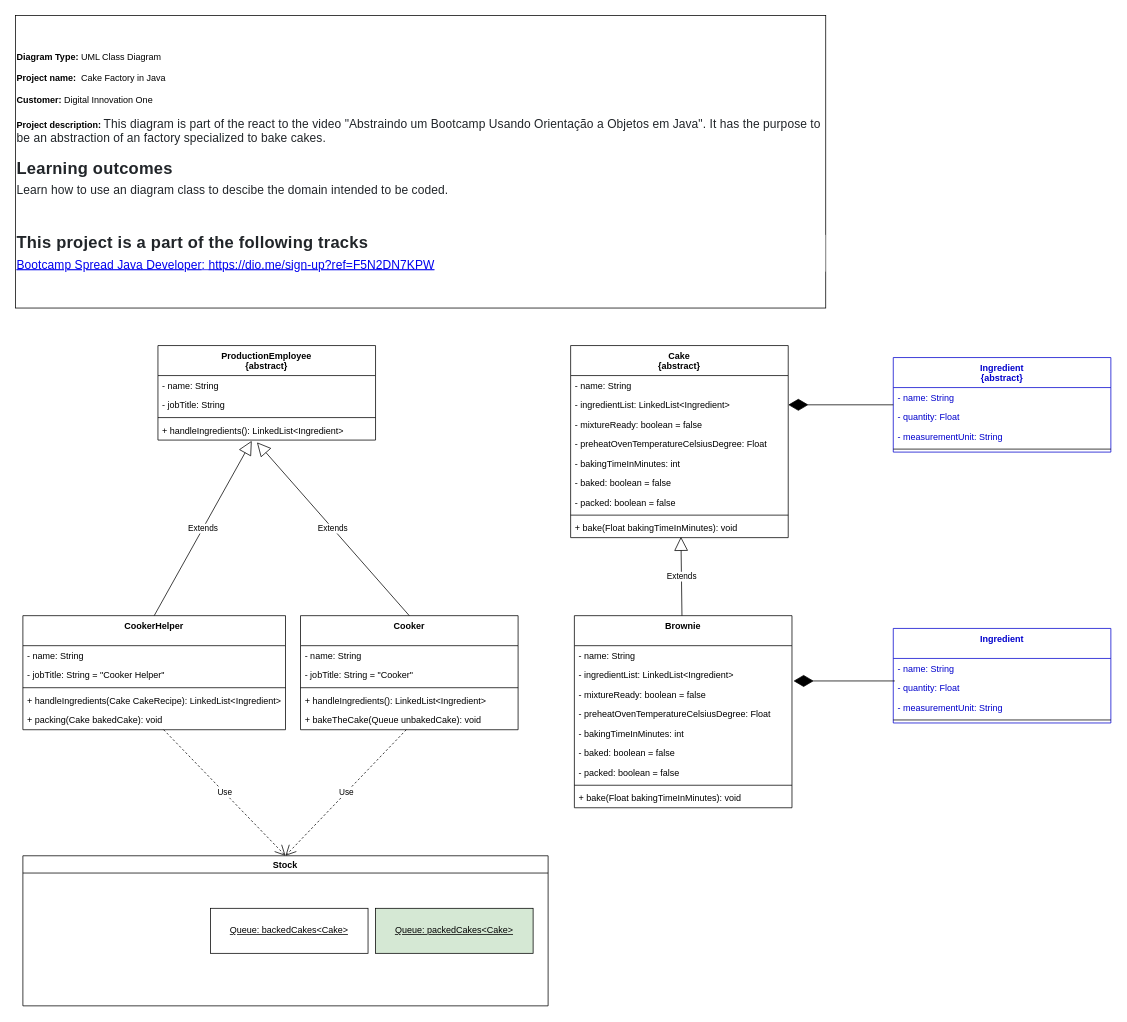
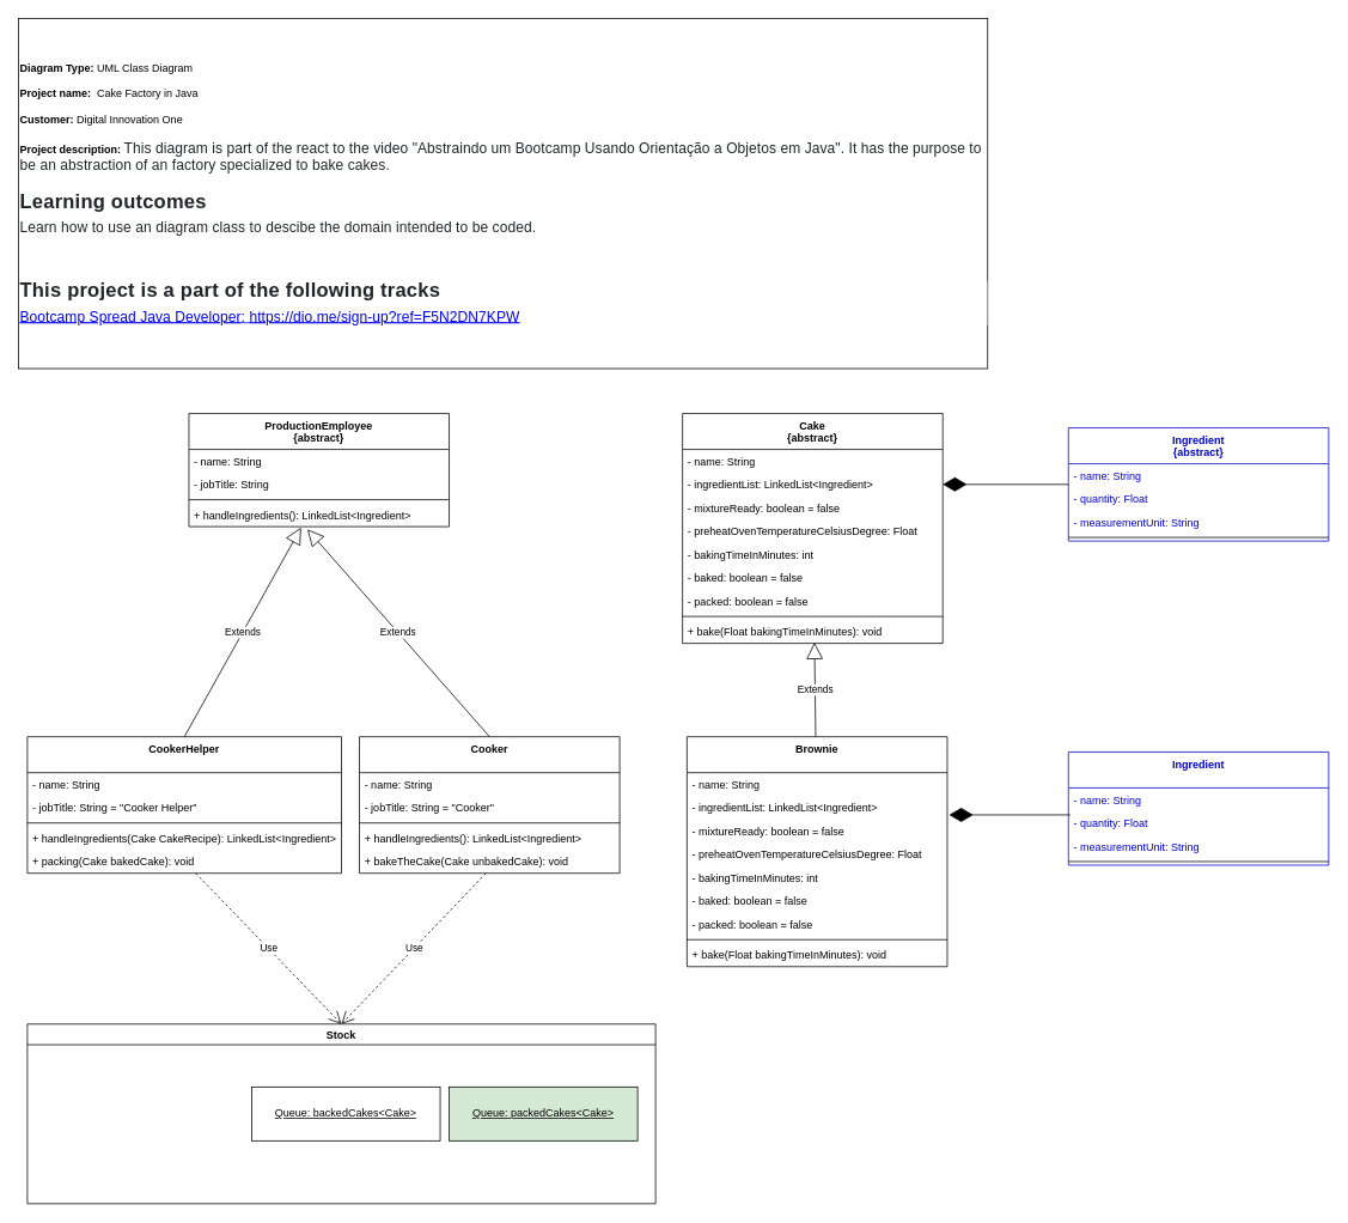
  <mxCell id="0" />
  <mxCell id="1" parent="0" />
  <mxCell id="2" value="&lt;b&gt;Diagram Type:&lt;/b&gt; UML Class Diagram&lt;br&gt;&lt;b&gt;&lt;br&gt;Project name:&lt;/b&gt;&amp;nbsp;&amp;nbsp;Cake Factory in Java&lt;br&gt;&lt;b&gt;&lt;br&gt;Customer:&lt;/b&gt; Digital Innovation One&lt;br&gt;&lt;b&gt;&lt;br&gt;Project description:&lt;/b&gt;&amp;nbsp;&lt;font color=&quot;#212529&quot;&gt;&lt;span style=&quot;font-size: 16px ; letter-spacing: 0.1px ; background-color: rgb(255 , 255 , 255)&quot;&gt;This diagram is part of the react to the video &quot;Abstraindo um Bootcamp Usando Orientação a Objetos em Java&quot;. It has the purpose to be an abstraction of an factory specialized to bake cakes.&lt;br&gt;&lt;br&gt;&lt;/span&gt;&lt;/font&gt;&lt;span style=&quot;color: rgb(33 , 37 , 41) ; font-size: 1.375rem ; letter-spacing: 0.3px ; background-color: rgb(255 , 255 , 255)&quot;&gt;&lt;b&gt;Learning outcomes&lt;/b&gt;&lt;/span&gt;&lt;br&gt;&lt;span style=&quot;background-color: rgb(255 , 255 , 255)&quot;&gt;&lt;font color=&quot;#212529&quot;&gt;&lt;span style=&quot;font-size: 16px ; letter-spacing: 0.1px&quot;&gt;Learn how to use an diagram class to descibe the domain intended to be coded.&lt;/span&gt;&lt;/font&gt;&lt;/span&gt;&lt;span style=&quot;background-color: rgb(255 , 255 , 255) ; letter-spacing: 0.3px ; font-size: 1.375rem ; color: rgb(33 , 37 , 41)&quot;&gt;&lt;br&gt;&lt;/span&gt;&lt;div class=&quot;mt-5&quot; style=&quot;box-sizing: border-box ; background-color: rgb(255 , 255 , 255) ; margin-top: 3rem&quot;&gt;&lt;h5 style=&quot;color: rgb(33 , 37 , 41) ; font-size: 1.375rem ; letter-spacing: 0.3px ; box-sizing: border-box ; margin-top: 0px ; margin-bottom: 0.5rem ; line-height: 1&quot;&gt;This project is a part of the following tracks&lt;/h5&gt;&lt;font color=&quot;#0000ee&quot;&gt;&lt;span style=&quot;font-size: 16px ; letter-spacing: 0.1px&quot;&gt;&lt;u&gt;&lt;a href=&quot;https://dio.me/sign-up?ref=F5N2DN7KPW&quot;&gt;Bootcamp Spread Java Developer&lt;/a&gt;:&amp;nbsp;&lt;a href=&quot;https://dio.me/sign-up?ref=F5N2DN7KPW&quot;&gt;https://dio.me/sign-up?ref=F5N2DN7KPW&lt;/a&gt;&lt;/u&gt;&lt;/span&gt;&lt;/font&gt;&lt;br&gt;&lt;/div&gt;" style="rounded=0;whiteSpace=wrap;html=1;align=left;" parent="1" vertex="1"><mxGeometry x="20" y="20" width="1080" height="390" as="geometry" /></mxCell>
  <mxCell id="3" value="Brownie" style="swimlane;fontStyle=1;align=center;verticalAlign=top;childLayout=stackLayout;horizontal=1;startSize=40;horizontalStack=0;resizeParent=1;resizeParentMax=0;resizeLast=0;collapsible=1;marginBottom=0;" parent="1" vertex="1"><mxGeometry x="765" y="820" width="290" height="256" as="geometry" /></mxCell>
  <mxCell id="4" value="- name: String" style="text;strokeColor=none;fillColor=none;align=left;verticalAlign=top;spacingLeft=4;spacingRight=4;overflow=hidden;rotatable=0;points=[[0,0.5],[1,0.5]];portConstraint=eastwest;" parent="3" vertex="1"><mxGeometry y="40" width="290" height="26" as="geometry" /></mxCell>
  <mxCell id="5" value="- ingredientList: LinkedList&lt;Ingredient&gt;" style="text;strokeColor=none;fillColor=none;align=left;verticalAlign=top;spacingLeft=4;spacingRight=4;overflow=hidden;rotatable=0;points=[[0,0.5],[1,0.5]];portConstraint=eastwest;" parent="3" vertex="1"><mxGeometry y="66" width="290" height="26" as="geometry" /></mxCell>
  <mxCell id="6" value="- mixtureReady: boolean = false" style="text;strokeColor=none;fillColor=none;align=left;verticalAlign=top;spacingLeft=4;spacingRight=4;overflow=hidden;rotatable=0;points=[[0,0.5],[1,0.5]];portConstraint=eastwest;" parent="3" vertex="1"><mxGeometry y="92" width="290" height="26" as="geometry" /></mxCell>
  <mxCell id="7" value="- preheatOvenTemperatureCelsiusDegree: Float" style="text;strokeColor=none;fillColor=none;align=left;verticalAlign=top;spacingLeft=4;spacingRight=4;overflow=hidden;rotatable=0;points=[[0,0.5],[1,0.5]];portConstraint=eastwest;" parent="3" vertex="1"><mxGeometry y="118" width="290" height="26" as="geometry" /></mxCell>
  <mxCell id="8" value="- bakingTimeInMinutes: int" style="text;strokeColor=none;fillColor=none;align=left;verticalAlign=top;spacingLeft=4;spacingRight=4;overflow=hidden;rotatable=0;points=[[0,0.5],[1,0.5]];portConstraint=eastwest;" parent="3" vertex="1"><mxGeometry y="144" width="290" height="26" as="geometry" /></mxCell>
  <mxCell id="9" value="- baked: boolean = false" style="text;strokeColor=none;fillColor=none;align=left;verticalAlign=top;spacingLeft=4;spacingRight=4;overflow=hidden;rotatable=0;points=[[0,0.5],[1,0.5]];portConstraint=eastwest;" parent="3" vertex="1"><mxGeometry y="170" width="290" height="26" as="geometry" /></mxCell>
  <mxCell id="10" value="- packed: boolean = false" style="text;strokeColor=none;fillColor=none;align=left;verticalAlign=top;spacingLeft=4;spacingRight=4;overflow=hidden;rotatable=0;points=[[0,0.5],[1,0.5]];portConstraint=eastwest;" parent="3" vertex="1"><mxGeometry y="196" width="290" height="26" as="geometry" /></mxCell>
  <mxCell id="11" value="" style="line;strokeWidth=1;fillColor=none;align=left;verticalAlign=middle;spacingTop=-1;spacingLeft=3;spacingRight=3;rotatable=0;labelPosition=right;points=[];portConstraint=eastwest;" parent="3" vertex="1"><mxGeometry y="222" width="290" height="8" as="geometry" /></mxCell>
  <mxCell id="12" value="+ bake(Float bakingTimeInMinutes): void" style="text;strokeColor=none;fillColor=none;align=left;verticalAlign=top;spacingLeft=4;spacingRight=4;overflow=hidden;rotatable=0;points=[[0,0.5],[1,0.5]];portConstraint=eastwest;" parent="3" vertex="1"><mxGeometry y="230" width="290" height="26" as="geometry" /></mxCell>
  <mxCell id="13" value="Ingredient&#10;" style="swimlane;fontStyle=1;align=center;verticalAlign=top;childLayout=stackLayout;horizontal=1;startSize=40;horizontalStack=0;resizeParent=1;resizeParentMax=0;resizeLast=0;collapsible=1;marginBottom=0;strokeColor=#0000CC;fontColor=#0000CC;" parent="1" vertex="1"><mxGeometry x="1190" y="837" width="290" height="126" as="geometry" /></mxCell>
  <mxCell id="14" value="- name: String" style="text;strokeColor=none;fillColor=none;align=left;verticalAlign=top;spacingLeft=4;spacingRight=4;overflow=hidden;rotatable=0;points=[[0,0.5],[1,0.5]];portConstraint=eastwest;fontColor=#0000CC;" parent="13" vertex="1"><mxGeometry y="40" width="290" height="26" as="geometry" /></mxCell>
  <mxCell id="15" value="- quantity: Float" style="text;strokeColor=none;fillColor=none;align=left;verticalAlign=top;spacingLeft=4;spacingRight=4;overflow=hidden;rotatable=0;points=[[0,0.5],[1,0.5]];portConstraint=eastwest;fontColor=#0000CC;" parent="13" vertex="1"><mxGeometry y="66" width="290" height="26" as="geometry" /></mxCell>
  <mxCell id="16" value="- measurementUnit: String" style="text;strokeColor=none;fillColor=none;align=left;verticalAlign=top;spacingLeft=4;spacingRight=4;overflow=hidden;rotatable=0;points=[[0,0.5],[1,0.5]];portConstraint=eastwest;fontColor=#0000CC;" parent="13" vertex="1"><mxGeometry y="92" width="290" height="26" as="geometry" /></mxCell>
  <mxCell id="17" value="" style="line;strokeWidth=1;fillColor=none;align=left;verticalAlign=middle;spacingTop=-1;spacingLeft=3;spacingRight=3;rotatable=0;labelPosition=right;points=[];portConstraint=eastwest;" parent="13" vertex="1"><mxGeometry y="118" width="290" height="8" as="geometry" /></mxCell>
  <mxCell id="18" value="Cake&#10;{abstract}" style="swimlane;fontStyle=1;align=center;verticalAlign=top;childLayout=stackLayout;horizontal=1;startSize=40;horizontalStack=0;resizeParent=1;resizeParentMax=0;resizeLast=0;collapsible=1;marginBottom=0;" parent="1" vertex="1"><mxGeometry x="760" y="460" width="290" height="256" as="geometry" /></mxCell>
  <mxCell id="19" value="- name: String" style="text;strokeColor=none;fillColor=none;align=left;verticalAlign=top;spacingLeft=4;spacingRight=4;overflow=hidden;rotatable=0;points=[[0,0.5],[1,0.5]];portConstraint=eastwest;" parent="18" vertex="1"><mxGeometry y="40" width="290" height="26" as="geometry" /></mxCell>
  <mxCell id="20" value="- ingredientList: LinkedList&lt;Ingredient&gt;" style="text;strokeColor=none;fillColor=none;align=left;verticalAlign=top;spacingLeft=4;spacingRight=4;overflow=hidden;rotatable=0;points=[[0,0.5],[1,0.5]];portConstraint=eastwest;" parent="18" vertex="1"><mxGeometry y="66" width="290" height="26" as="geometry" /></mxCell>
  <mxCell id="21" value="- mixtureReady: boolean = false" style="text;strokeColor=none;fillColor=none;align=left;verticalAlign=top;spacingLeft=4;spacingRight=4;overflow=hidden;rotatable=0;points=[[0,0.5],[1,0.5]];portConstraint=eastwest;" parent="18" vertex="1"><mxGeometry y="92" width="290" height="26" as="geometry" /></mxCell>
  <mxCell id="22" value="- preheatOvenTemperatureCelsiusDegree: Float" style="text;strokeColor=none;fillColor=none;align=left;verticalAlign=top;spacingLeft=4;spacingRight=4;overflow=hidden;rotatable=0;points=[[0,0.5],[1,0.5]];portConstraint=eastwest;" parent="18" vertex="1"><mxGeometry y="118" width="290" height="26" as="geometry" /></mxCell>
  <mxCell id="23" value="- bakingTimeInMinutes: int" style="text;strokeColor=none;fillColor=none;align=left;verticalAlign=top;spacingLeft=4;spacingRight=4;overflow=hidden;rotatable=0;points=[[0,0.5],[1,0.5]];portConstraint=eastwest;" parent="18" vertex="1"><mxGeometry y="144" width="290" height="26" as="geometry" /></mxCell>
  <mxCell id="24" value="- baked: boolean = false" style="text;strokeColor=none;fillColor=none;align=left;verticalAlign=top;spacingLeft=4;spacingRight=4;overflow=hidden;rotatable=0;points=[[0,0.5],[1,0.5]];portConstraint=eastwest;" parent="18" vertex="1"><mxGeometry y="170" width="290" height="26" as="geometry" /></mxCell>
  <mxCell id="25" value="- packed: boolean = false" style="text;strokeColor=none;fillColor=none;align=left;verticalAlign=top;spacingLeft=4;spacingRight=4;overflow=hidden;rotatable=0;points=[[0,0.5],[1,0.5]];portConstraint=eastwest;" parent="18" vertex="1"><mxGeometry y="196" width="290" height="26" as="geometry" /></mxCell>
  <mxCell id="26" value="" style="line;strokeWidth=1;fillColor=none;align=left;verticalAlign=middle;spacingTop=-1;spacingLeft=3;spacingRight=3;rotatable=0;labelPosition=right;points=[];portConstraint=eastwest;" parent="18" vertex="1"><mxGeometry y="222" width="290" height="8" as="geometry" /></mxCell>
  <mxCell id="27" value="+ bake(Float bakingTimeInMinutes): void" style="text;strokeColor=none;fillColor=none;align=left;verticalAlign=top;spacingLeft=4;spacingRight=4;overflow=hidden;rotatable=0;points=[[0,0.5],[1,0.5]];portConstraint=eastwest;" parent="18" vertex="1"><mxGeometry y="230" width="290" height="26" as="geometry" /></mxCell>
  <mxCell id="28" value="Ingredient&#10;{abstract}" style="swimlane;fontStyle=1;align=center;verticalAlign=top;childLayout=stackLayout;horizontal=1;startSize=40;horizontalStack=0;resizeParent=1;resizeParentMax=0;resizeLast=0;collapsible=1;marginBottom=0;strokeColor=#0000CC;fontColor=#0000CC;" parent="1" vertex="1"><mxGeometry x="1190" y="476" width="290" height="126" as="geometry" /></mxCell>
  <mxCell id="29" value="- name: String" style="text;strokeColor=none;fillColor=none;align=left;verticalAlign=top;spacingLeft=4;spacingRight=4;overflow=hidden;rotatable=0;points=[[0,0.5],[1,0.5]];portConstraint=eastwest;fontColor=#0000CC;" parent="28" vertex="1"><mxGeometry y="40" width="290" height="26" as="geometry" /></mxCell>
  <mxCell id="30" value="- quantity: Float" style="text;strokeColor=none;fillColor=none;align=left;verticalAlign=top;spacingLeft=4;spacingRight=4;overflow=hidden;rotatable=0;points=[[0,0.5],[1,0.5]];portConstraint=eastwest;fontColor=#0000CC;" parent="28" vertex="1"><mxGeometry y="66" width="290" height="26" as="geometry" /></mxCell>
  <mxCell id="31" value="- measurementUnit: String" style="text;strokeColor=none;fillColor=none;align=left;verticalAlign=top;spacingLeft=4;spacingRight=4;overflow=hidden;rotatable=0;points=[[0,0.5],[1,0.5]];portConstraint=eastwest;fontColor=#0000CC;" parent="28" vertex="1"><mxGeometry y="92" width="290" height="26" as="geometry" /></mxCell>
  <mxCell id="32" value="" style="line;strokeWidth=1;fillColor=none;align=left;verticalAlign=middle;spacingTop=-1;spacingLeft=3;spacingRight=3;rotatable=0;labelPosition=right;points=[];portConstraint=eastwest;" parent="28" vertex="1"><mxGeometry y="118" width="290" height="8" as="geometry" /></mxCell>
  <mxCell id="33" value="Extends" style="endArrow=block;endSize=16;endFill=0;html=1;rounded=0;entryX=0.507;entryY=0.962;entryDx=0;entryDy=0;entryPerimeter=0;" parent="1" source="3" target="27" edge="1"><mxGeometry width="160" relative="1" as="geometry"><mxPoint x="920" as="sourcePoint" y="810" /><mxPoint x="895" y="710" as="targetPoint" /></mxGeometry></mxCell>
  <mxCell id="34" value="ProductionEmployee&#10;{abstract}" style="swimlane;fontStyle=1;align=center;verticalAlign=top;childLayout=stackLayout;horizontal=1;startSize=40;horizontalStack=0;resizeParent=1;resizeParentMax=0;resizeLast=0;collapsible=1;marginBottom=0;" parent="1" vertex="1"><mxGeometry x="210" y="460" width="290" height="126" as="geometry" /></mxCell>
  <mxCell id="35" value="- name: String" style="text;strokeColor=none;fillColor=none;align=left;verticalAlign=top;spacingLeft=4;spacingRight=4;overflow=hidden;rotatable=0;points=[[0,0.5],[1,0.5]];portConstraint=eastwest;" parent="34" vertex="1"><mxGeometry y="40" width="290" height="26" as="geometry" /></mxCell>
  <mxCell id="36" value="- jobTitle: String" style="text;strokeColor=none;fillColor=none;align=left;verticalAlign=top;spacingLeft=4;spacingRight=4;overflow=hidden;rotatable=0;points=[[0,0.5],[1,0.5]];portConstraint=eastwest;" parent="34" vertex="1"><mxGeometry y="66" width="290" height="26" as="geometry" /></mxCell>
  <mxCell id="37" value="" style="line;strokeWidth=1;fillColor=none;align=left;verticalAlign=middle;spacingTop=-1;spacingLeft=3;spacingRight=3;rotatable=0;labelPosition=right;points=[];portConstraint=eastwest;" parent="34" vertex="1"><mxGeometry y="92" width="290" height="8" as="geometry" /></mxCell>
  <mxCell id="38" value="+ handleIngredients(): LinkedList&lt;Ingredient&gt;" style="text;strokeColor=none;fillColor=none;align=left;verticalAlign=top;spacingLeft=4;spacingRight=4;overflow=hidden;rotatable=0;points=[[0,0.5],[1,0.5]];portConstraint=eastwest;" parent="34" vertex="1"><mxGeometry y="100" width="290" height="26" as="geometry" /></mxCell>
  <mxCell id="39" value="CookerHelper" style="swimlane;fontStyle=1;align=center;verticalAlign=top;childLayout=stackLayout;horizontal=1;startSize=40;horizontalStack=0;resizeParent=1;resizeParentMax=0;resizeLast=0;collapsible=1;marginBottom=0;" parent="1" vertex="1"><mxGeometry x="30" y="820" width="350" height="152" as="geometry" /></mxCell>
  <mxCell id="40" value="- name: String" style="text;strokeColor=none;fillColor=none;align=left;verticalAlign=top;spacingLeft=4;spacingRight=4;overflow=hidden;rotatable=0;points=[[0,0.5],[1,0.5]];portConstraint=eastwest;" parent="39" vertex="1"><mxGeometry y="40" width="350" height="26" as="geometry" /></mxCell>
  <mxCell id="41" value="- jobTitle: String = &quot;Cooker Helper&quot;" style="text;strokeColor=none;fillColor=none;align=left;verticalAlign=top;spacingLeft=4;spacingRight=4;overflow=hidden;rotatable=0;points=[[0,0.5],[1,0.5]];portConstraint=eastwest;" parent="39" vertex="1"><mxGeometry y="66" width="350" height="26" as="geometry" /></mxCell>
  <mxCell id="42" value="" style="line;strokeWidth=1;fillColor=none;align=left;verticalAlign=middle;spacingTop=-1;spacingLeft=3;spacingRight=3;rotatable=0;labelPosition=right;points=[];portConstraint=eastwest;" parent="39" vertex="1"><mxGeometry y="92" width="350" height="8" as="geometry" /></mxCell>
  <mxCell id="43" value="+ handleIngredients(Cake CakeRecipe): LinkedList&lt;Ingredient&gt;" style="text;strokeColor=none;fillColor=none;align=left;verticalAlign=top;spacingLeft=4;spacingRight=4;overflow=hidden;rotatable=0;points=[[0,0.5],[1,0.5]];portConstraint=eastwest;" parent="39" vertex="1"><mxGeometry y="100" width="350" height="26" as="geometry" /></mxCell>
  <mxCell id="44" value="+ packing(Cake bakedCake): void " style="text;strokeColor=none;fillColor=none;align=left;verticalAlign=top;spacingLeft=4;spacingRight=4;overflow=hidden;rotatable=0;points=[[0,0.5],[1,0.5]];portConstraint=eastwest;" parent="39" vertex="1"><mxGeometry y="126" width="350" height="26" as="geometry" /></mxCell>
  <mxCell id="45" value="Cooker" style="swimlane;fontStyle=1;align=center;verticalAlign=top;childLayout=stackLayout;horizontal=1;startSize=40;horizontalStack=0;resizeParent=1;resizeParentMax=0;resizeLast=0;collapsible=1;marginBottom=0;" parent="1" vertex="1"><mxGeometry x="400" y="820" width="290" height="152" as="geometry" /></mxCell>
  <mxCell id="46" value="- name: String" style="text;strokeColor=none;fillColor=none;align=left;verticalAlign=top;spacingLeft=4;spacingRight=4;overflow=hidden;rotatable=0;points=[[0,0.5],[1,0.5]];portConstraint=eastwest;" parent="45" vertex="1"><mxGeometry y="40" width="290" height="26" as="geometry" /></mxCell>
  <mxCell id="47" value="- jobTitle: String = &quot;Cooker&quot;" style="text;strokeColor=none;fillColor=none;align=left;verticalAlign=top;spacingLeft=4;spacingRight=4;overflow=hidden;rotatable=0;points=[[0,0.5],[1,0.5]];portConstraint=eastwest;" parent="45" vertex="1"><mxGeometry y="66" width="290" height="26" as="geometry" /></mxCell>
  <mxCell id="48" value="" style="line;strokeWidth=1;fillColor=none;align=left;verticalAlign=middle;spacingTop=-1;spacingLeft=3;spacingRight=3;rotatable=0;labelPosition=right;points=[];portConstraint=eastwest;" parent="45" vertex="1"><mxGeometry y="92" width="290" height="8" as="geometry" /></mxCell>
  <mxCell id="49" value="+ handleIngredients(): LinkedList&lt;Ingredient&gt;" style="text;strokeColor=none;fillColor=none;align=left;verticalAlign=top;spacingLeft=4;spacingRight=4;overflow=hidden;rotatable=0;points=[[0,0.5],[1,0.5]];portConstraint=eastwest;" parent="45" vertex="1"><mxGeometry y="100" width="290" height="26" as="geometry" /></mxCell>
- <mxCell id="50" value="+ bakeTheCake(Queue unbakedCake): void" style="text;strokeColor=none;fillColor=none;align=left;verticalAlign=top;spacingLeft=4;spacingRight=4;overflow=hidden;rotatable=0;points=[[0,0.5],[1,0.5]];portConstraint=eastwest;" parent="45" vertex="1"><mxGeometry y="126" width="290" height="26" as="geometry" /></mxCell>
+ <mxCell id="50" value="+ bakeTheCake(Cake unbakedCake): void" style="text;strokeColor=none;fillColor=none;align=left;verticalAlign=top;spacingLeft=4;spacingRight=4;overflow=hidden;rotatable=0;points=[[0,0.5],[1,0.5]];portConstraint=eastwest;" parent="45" vertex="1"><mxGeometry y="126" width="290" height="26" as="geometry" /></mxCell>
  <mxCell id="51" value="Extends" style="endArrow=block;endSize=16;endFill=0;html=1;rounded=0;exitX=0.5;exitY=0;exitDx=0;exitDy=0;entryX=0.455;entryY=1.115;entryDx=0;entryDy=0;entryPerimeter=0;" parent="1" source="45" target="38" edge="1"><mxGeometry width="160" relative="1" as="geometry"><mxPoint x="904.805" y="830" as="sourcePoint" /><mxPoint x="330" y="590" as="targetPoint" /></mxGeometry></mxCell>
  <mxCell id="52" value="Extends" style="endArrow=block;endSize=16;endFill=0;html=1;rounded=0;entryX=0.431;entryY=1.038;entryDx=0;entryDy=0;entryPerimeter=0;exitX=0.5;exitY=0;exitDx=0;exitDy=0;" parent="1" source="39" target="38" edge="1"><mxGeometry width="160" relative="1" as="geometry"><mxPoint x="914.805" y="840" as="sourcePoint" /><mxPoint x="914.27" y="631.664" as="targetPoint" /></mxGeometry></mxCell>
  <mxCell id="53" value="" style="endArrow=diamondThin;endFill=1;endSize=24;html=1;rounded=0;entryX=1.007;entryY=0.808;entryDx=0;entryDy=0;entryPerimeter=0;exitX=0.007;exitY=1.154;exitDx=0;exitDy=0;exitPerimeter=0;" parent="1" source="14" target="5" edge="1"><mxGeometry width="160" relative="1" as="geometry"><mxPoint x="850" y="1030" as="sourcePoint" /><mxPoint x="1010" y="1030" as="targetPoint" /></mxGeometry></mxCell>
  <mxCell id="54" value="" style="endArrow=diamondThin;endFill=1;endSize=24;html=1;rounded=0;entryX=1;entryY=0.5;entryDx=0;entryDy=0;" parent="1" target="20" edge="1"><mxGeometry width="160" relative="1" as="geometry"><mxPoint x="1190" y="539" as="sourcePoint" /><mxPoint x="1060" y="540.008" as="targetPoint" /></mxGeometry></mxCell>
  <mxCell id="55" value="Stock" style="swimlane;" vertex="1" parent="1"><mxGeometry x="30" y="1140" width="700" height="200" as="geometry"><mxRectangle x="30" y="250" width="70" height="23" as="alternateBounds" /></mxGeometry></mxCell>
  <mxCell id="56" value="&lt;u&gt;Queue: backedCakes&amp;lt;Cake&amp;gt;&lt;/u&gt;" style="rounded=0;whiteSpace=wrap;html=1;" vertex="1" parent="55"><mxGeometry x="250" y="70" width="210" height="60" as="geometry" /></mxCell>
  <mxCell id="57" value="&lt;u&gt;Queue: packedCakes&amp;lt;Cake&amp;gt;&lt;/u&gt;" style="rounded=0;whiteSpace=wrap;html=1;fillColor=#d5e8d4;" vertex="1" parent="55"><mxGeometry x="470" y="70" width="210" height="60" as="geometry" /></mxCell>
  <mxCell id="58" value="Use" style="endArrow=open;endSize=12;dashed=1;html=1;rounded=0;entryX=0.5;entryY=0;entryDx=0;entryDy=0;" edge="1" parent="1" source="44" target="55"><mxGeometry width="160" relative="1" as="geometry"><mxPoint x="310" y="500" as="sourcePoint" /><mxPoint x="470" y="500" as="targetPoint" /></mxGeometry></mxCell>
  <mxCell id="59" value="Use" style="endArrow=open;endSize=12;dashed=1;html=1;rounded=0;entryX=0.5;entryY=0;entryDx=0;entryDy=0;exitX=0.486;exitY=1;exitDx=0;exitDy=0;exitPerimeter=0;" edge="1" parent="1" source="50" target="55"><mxGeometry width="160" relative="1" as="geometry"><mxPoint x="234.95" y="982" as="sourcePoint" /><mxPoint x="370" y="1070" as="targetPoint" /></mxGeometry></mxCell>
